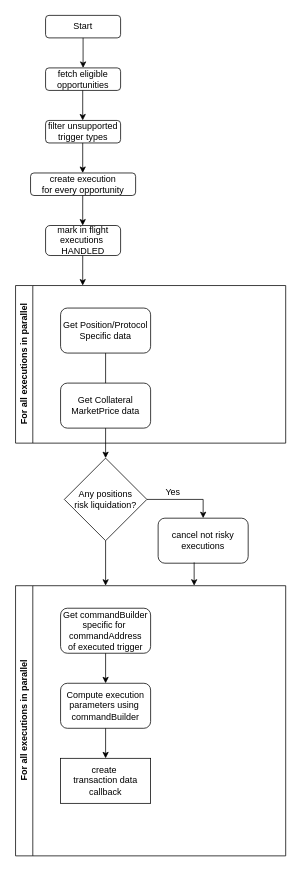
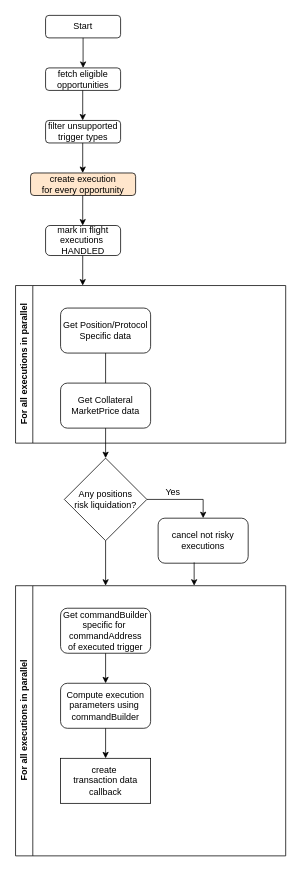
  <mxCell id="0" />
  <mxCell id="1" parent="0" />
  <mxCell id="2" value="Start" style="rounded=1;whiteSpace=wrap;html=1;" vertex="1" parent="1"><mxGeometry x="60" y="20" width="100" height="30" as="geometry" /></mxCell>
  <mxCell id="3" value="fetch eligible&lt;br&gt;opportunities" style="rounded=1;whiteSpace=wrap;html=1;" vertex="1" parent="1"><mxGeometry x="60" y="90" width="100" height="30" as="geometry" /></mxCell>
  <mxCell id="4" value="" style="endArrow=classic;html=1;rounded=0;exitX=0.5;exitY=1;exitDx=0;exitDy=0;entryX=0.5;entryY=0;entryDx=0;entryDy=0;" edge="1" parent="1" source="2" target="3"><mxGeometry width="50" height="50" relative="1" as="geometry"><mxPoint x="330" y="110" as="sourcePoint" /><mxPoint x="380" y="60" as="targetPoint" /></mxGeometry></mxCell>
  <mxCell id="5" value="filter unsupported&lt;br&gt;trigger types" style="rounded=1;whiteSpace=wrap;html=1;" vertex="1" parent="1"><mxGeometry x="60" y="160" width="100" height="30" as="geometry" /></mxCell>
  <mxCell id="6" value="" style="endArrow=classic;html=1;rounded=0;exitX=0.5;exitY=1;exitDx=0;exitDy=0;entryX=0.5;entryY=0;entryDx=0;entryDy=0;" edge="1" parent="1"><mxGeometry width="50" height="50" relative="1" as="geometry"><mxPoint x="109.5" y="120" as="sourcePoint" /><mxPoint x="109.5" y="160" as="targetPoint" /></mxGeometry></mxCell>
  <mxCell id="7" value="mark in flight&lt;br&gt;executions&amp;nbsp;&lt;br&gt;HANDLED" style="rounded=1;whiteSpace=wrap;html=1;" vertex="1" parent="1"><mxGeometry x="60" y="300" width="100" height="40" as="geometry" /></mxCell>
  <mxCell id="8" value="" style="endArrow=classic;html=1;rounded=0;exitX=0.5;exitY=1;exitDx=0;exitDy=0;entryX=0.5;entryY=0;entryDx=0;entryDy=0;" edge="1" parent="1"><mxGeometry width="50" height="50" relative="1" as="geometry"><mxPoint x="109.5" y="190" as="sourcePoint" /><mxPoint x="109.5" y="230" as="targetPoint" /></mxGeometry></mxCell>
  <mxCell id="9" value="For all executions in parallel&lt;br&gt;" style="swimlane;horizontal=0;whiteSpace=wrap;html=1;" vertex="1" parent="1"><mxGeometry x="20" y="380" width="360" height="210" as="geometry" /></mxCell>
  <mxCell id="10" value="Get Position/Protocol&lt;br&gt;Specific data" style="rounded=1;whiteSpace=wrap;html=1;" vertex="1" parent="9"><mxGeometry x="60" y="30" width="120" height="60" as="geometry" /></mxCell>
  <mxCell id="11" value="Get Collateral&lt;br&gt;MarketPrice data" style="rounded=1;whiteSpace=wrap;html=1;" vertex="1" parent="9"><mxGeometry x="60" y="130" width="120" height="60" as="geometry" /></mxCell>
  <mxCell id="12" value="" style="endArrow=none;html=1;rounded=0;exitX=0.5;exitY=1;exitDx=0;exitDy=0;entryX=0.5;entryY=0;entryDx=0;entryDy=0;" edge="1" parent="9" source="10" target="11"><mxGeometry width="50" height="50" relative="1" as="geometry"><mxPoint x="190" y="150" as="sourcePoint" /><mxPoint x="240" y="100" as="targetPoint" /></mxGeometry></mxCell>
  <mxCell id="13" value="" style="endArrow=classic;html=1;rounded=0;exitX=0.5;exitY=1;exitDx=0;exitDy=0;entryX=0.5;entryY=0;entryDx=0;entryDy=0;" edge="1" parent="9"><mxGeometry width="50" height="50" relative="1" as="geometry"><mxPoint x="120" y="190" as="sourcePoint" /><mxPoint x="120" y="230" as="targetPoint" /></mxGeometry></mxCell>
  <mxCell id="14" value="Any positions&lt;br&gt;risk liquidation?" style="rhombus;whiteSpace=wrap;html=1;" vertex="1" parent="9"><mxGeometry x="65" y="230" width="110" height="110" as="geometry" /></mxCell>
  <mxCell id="15" value="Yes" style="text;html=1;strokeColor=none;fillColor=none;align=center;verticalAlign=middle;whiteSpace=wrap;rounded=0;" vertex="1" parent="9"><mxGeometry x="180" y="260" width="60" height="30" as="geometry" /></mxCell>
  <mxCell id="16" value="cancel not risky&lt;br&gt;executions" style="rounded=1;whiteSpace=wrap;html=1;" vertex="1" parent="9"><mxGeometry x="190" y="310" width="120" height="60" as="geometry" /></mxCell>
  <mxCell id="17" value="" style="endArrow=classic;html=1;rounded=0;exitX=0.5;exitY=1;exitDx=0;exitDy=0;entryX=0.5;entryY=0;entryDx=0;entryDy=0;" edge="1" parent="1"><mxGeometry width="50" height="50" relative="1" as="geometry"><mxPoint x="109.5" y="340" as="sourcePoint" /><mxPoint x="109.5" y="380" as="targetPoint" /></mxGeometry></mxCell>
- <mxCell id="18" value="create execution&lt;br&gt;for every opportunity" style="rounded=1;whiteSpace=wrap;html=1;" vertex="1" parent="1"><mxGeometry x="40" y="230" width="140" height="30" as="geometry" /></mxCell>
+ <mxCell id="18" value="create execution&lt;br&gt;for every opportunity" style="rounded=1;whiteSpace=wrap;html=1;fillColor=#ffe6cc;" vertex="1" parent="1"><mxGeometry x="40" y="230" width="140" height="30" as="geometry" /></mxCell>
  <mxCell id="19" value="" style="endArrow=classic;html=1;rounded=0;exitX=0.5;exitY=1;exitDx=0;exitDy=0;entryX=0.5;entryY=0;entryDx=0;entryDy=0;" edge="1" parent="1"><mxGeometry width="50" height="50" relative="1" as="geometry"><mxPoint x="109.5" y="260" as="sourcePoint" /><mxPoint x="109.5" y="300" as="targetPoint" /></mxGeometry></mxCell>
  <mxCell id="20" value="" style="endArrow=classic;html=1;rounded=0;exitX=1;exitY=0.5;exitDx=0;exitDy=0;" edge="1" parent="1" source="14"><mxGeometry width="50" height="50" relative="1" as="geometry"><mxPoint x="210" y="740" as="sourcePoint" /><mxPoint x="270" y="690" as="targetPoint" /><Array as="points"><mxPoint x="270" y="665" /></Array></mxGeometry></mxCell>
  <mxCell id="21" value="" style="endArrow=classic;html=1;rounded=0;exitX=0.5;exitY=1;exitDx=0;exitDy=0;" edge="1" parent="1" source="14"><mxGeometry width="50" height="50" relative="1" as="geometry"><mxPoint x="210" y="780" as="sourcePoint" /><mxPoint x="140" y="780" as="targetPoint" /></mxGeometry></mxCell>
  <mxCell id="22" value="" style="endArrow=classic;html=1;rounded=0;exitX=0.4;exitY=0.983;exitDx=0;exitDy=0;exitPerimeter=0;" edge="1" parent="1" source="16"><mxGeometry width="50" height="50" relative="1" as="geometry"><mxPoint x="210" y="780" as="sourcePoint" /><mxPoint x="258" y="780" as="targetPoint" /></mxGeometry></mxCell>
  <mxCell id="23" value="For all executions in parallel&lt;br&gt;" style="swimlane;horizontal=0;whiteSpace=wrap;html=1;" vertex="1" parent="1"><mxGeometry x="20" y="780" width="360" height="360" as="geometry" /></mxCell>
  <mxCell id="24" value="Get commandBuilder&lt;br&gt;specific for&amp;nbsp;&lt;br&gt;commandAddress&lt;br&gt;of executed trigger" style="rounded=1;whiteSpace=wrap;html=1;" vertex="1" parent="23"><mxGeometry x="60" y="30" width="120" height="60" as="geometry" /></mxCell>
  <mxCell id="25" value="Compute execution&lt;br&gt;parameters using&amp;nbsp;&lt;br&gt;commandBuilder" style="rounded=1;whiteSpace=wrap;html=1;" vertex="1" parent="23"><mxGeometry x="60" y="130" width="120" height="60" as="geometry" /></mxCell>
  <mxCell id="26" value="" style="endArrow=classic;html=1;rounded=0;exitX=0.5;exitY=1;exitDx=0;exitDy=0;entryX=0.5;entryY=0;entryDx=0;entryDy=0;" edge="1" parent="23" source="24" target="25"><mxGeometry width="50" height="50" relative="1" as="geometry"><mxPoint x="190" y="150" as="sourcePoint" /><mxPoint x="240" y="100" as="targetPoint" /></mxGeometry></mxCell>
  <mxCell id="27" value="" style="endArrow=classic;html=1;rounded=0;exitX=0.5;exitY=1;exitDx=0;exitDy=0;entryX=0.5;entryY=0;entryDx=0;entryDy=0;" edge="1" parent="23"><mxGeometry width="50" height="50" relative="1" as="geometry"><mxPoint x="120" y="190" as="sourcePoint" /><mxPoint x="120" y="230" as="targetPoint" /></mxGeometry></mxCell>
  <mxCell id="28" value="create&amp;nbsp;&lt;br&gt;transaction data&lt;br&gt;callback" style="whiteSpace=wrap;html=1;rounded=0;" vertex="1" parent="23"><mxGeometry x="60" y="230" width="120" height="60" as="geometry" /></mxCell>
